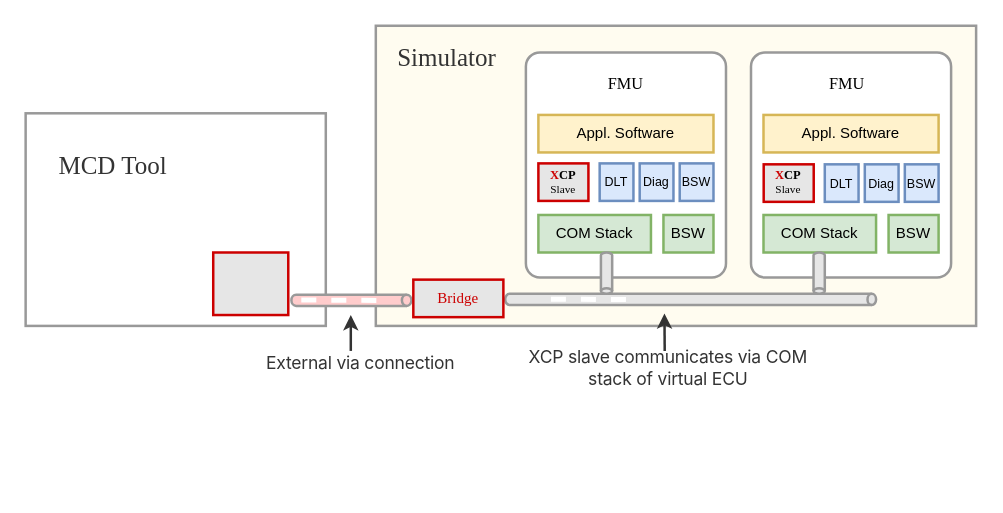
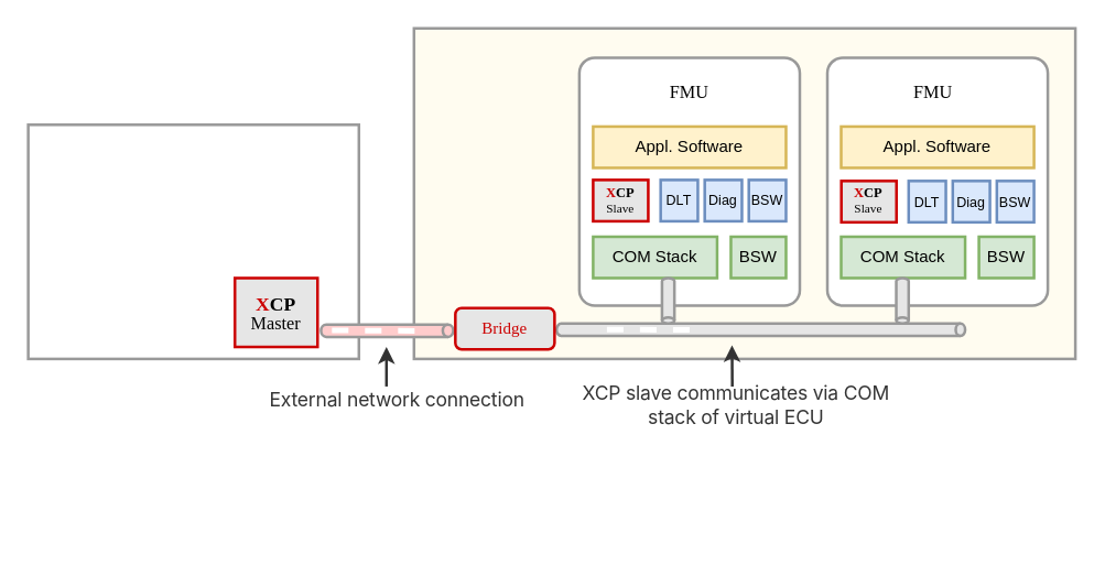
  <mxCell id="0" />
  <mxCell id="1" parent="0" />
  <mxCell id="2" value="" style="rounded=0;whiteSpace=wrap;html=1;strokeColor=#999999;strokeWidth=2;fillColor=default;" parent="1" vertex="1"><mxGeometry x="20" y="90" width="240" height="170" as="geometry" /></mxCell>
  <mxCell id="3" value="" style="rounded=0;whiteSpace=wrap;html=1;strokeWidth=2;strokeColor=#999999;fillColor=#FFFCF0;" parent="1" vertex="1"><mxGeometry x="300" y="20" width="480" height="240" as="geometry" /></mxCell>
  <mxCell id="4" value="" style="rounded=1;whiteSpace=wrap;html=1;strokeColor=#999999;strokeWidth=2;fillColor=#FFFFFF;arcSize=7;" parent="1" vertex="1"><mxGeometry x="420" y="41.3" width="160" height="180" as="geometry" /></mxCell>
  <mxCell id="5" value="" style="shape=cylinder3;whiteSpace=wrap;html=1;boundedLbl=1;backgroundOutline=1;size=3.826;strokeColor=#999999;strokeWidth=2;fillColor=#FFCCCC;rotation=90;" parent="1" vertex="1"><mxGeometry x="276" y="191.5" width="9" height="96" as="geometry" /></mxCell>
  <mxCell id="6" value="" style="endArrow=none;dashed=1;html=1;rounded=0;strokeWidth=7;strokeColor=#FFFFFF;jumpSize=6;startSize=6;endSize=6;" parent="1" edge="1"><mxGeometry width="50" height="50" relative="1" as="geometry"><mxPoint x="610" y="67.55" as="sourcePoint" /><mxPoint x="630" y="168.05" as="targetPoint" /></mxGeometry></mxCell>
  <mxCell id="7" value="Appl. Software" style="rounded=0;whiteSpace=wrap;html=1;strokeColor=#d6b656;strokeWidth=2;fillColor=#fff2cc;" parent="1" vertex="1"><mxGeometry x="430" y="91.3" width="140" height="30" as="geometry" /></mxCell>
  <mxCell id="8" value="&lt;font style=&quot;font-size: 10px;&quot;&gt;DLT&lt;/font&gt;" style="rounded=0;whiteSpace=wrap;html=1;strokeColor=#6c8ebf;strokeWidth=2;fillColor=#dae8fc;" parent="1" vertex="1"><mxGeometry x="479" y="130.05" width="27" height="30" as="geometry" /></mxCell>
  <mxCell id="9" value="COM Stack" style="rounded=0;whiteSpace=wrap;html=1;strokeColor=#82b366;strokeWidth=2;fillColor=#d5e8d4;" parent="1" vertex="1"><mxGeometry x="430" y="171.3" width="90" height="30" as="geometry" /></mxCell>
  <mxCell id="10" value="BSW" style="rounded=0;whiteSpace=wrap;html=1;strokeColor=#82b366;strokeWidth=2;fillColor=#d5e8d4;" parent="1" vertex="1"><mxGeometry x="530" y="171.3" width="40" height="30" as="geometry" /></mxCell>
  <mxCell id="11" value="" style="rounded=1;whiteSpace=wrap;html=1;strokeColor=#999999;strokeWidth=2;fillColor=#FFFFFF;arcSize=7;" parent="1" vertex="1"><mxGeometry x="600" y="41.3" width="160" height="180" as="geometry" /></mxCell>
  <mxCell id="12" value="Appl. Software" style="rounded=0;whiteSpace=wrap;html=1;strokeColor=#d6b656;strokeWidth=2;fillColor=#fff2cc;" parent="1" vertex="1"><mxGeometry x="610" y="91.3" width="140" height="30" as="geometry" /></mxCell>
  <mxCell id="13" value="COM Stack" style="rounded=0;whiteSpace=wrap;html=1;strokeColor=#82b366;strokeWidth=2;fillColor=#d5e8d4;" parent="1" vertex="1"><mxGeometry x="610" y="171.3" width="90" height="30" as="geometry" /></mxCell>
  <mxCell id="14" value="BSW" style="rounded=0;whiteSpace=wrap;html=1;strokeColor=#82b366;strokeWidth=2;fillColor=#d5e8d4;" parent="1" vertex="1"><mxGeometry x="710" y="171.3" width="40" height="30" as="geometry" /></mxCell>
  <mxCell id="15" value="" style="shape=cylinder3;whiteSpace=wrap;html=1;boundedLbl=1;backgroundOutline=1;size=3.432;strokeColor=#999999;strokeWidth=2;fillColor=#E6E6E6;rotation=90;" parent="1" vertex="1"><mxGeometry x="547.23" y="90.52" width="9" height="296.55" as="geometry" /></mxCell>
  <mxCell id="16" value="" style="shape=cylinder3;whiteSpace=wrap;html=1;boundedLbl=1;backgroundOutline=1;size=2.207;strokeColor=#999999;strokeWidth=2;fillColor=#E6E6E6;rotation=-180;" parent="1" vertex="1"><mxGeometry x="480" y="201.3" width="9" height="33" as="geometry" /></mxCell>
  <mxCell id="17" value="" style="shape=cylinder3;whiteSpace=wrap;html=1;boundedLbl=1;backgroundOutline=1;size=2.207;strokeColor=#999999;strokeWidth=2;fillColor=#E6E6E6;rotation=-180;" parent="1" vertex="1"><mxGeometry x="650" y="201.3" width="9" height="33" as="geometry" /></mxCell>
  <mxCell id="18" value="" style="rounded=0;whiteSpace=wrap;html=1;strokeColor=#CC0000;strokeWidth=2;fillColor=#E6E6E6;fontFamily=Verdana;" parent="1" vertex="1"><mxGeometry x="170" y="201.3" width="60" height="50" as="geometry" /></mxCell>
  <mxCell id="19" value="" style="rounded=0;whiteSpace=wrap;html=1;strokeColor=#CC0000;strokeWidth=2;fillColor=#E6E6E6;fontFamily=Verdana;" parent="1" vertex="1"><mxGeometry x="430" y="130.05" width="40" height="30" as="geometry" /></mxCell>
  <mxCell id="20" value="&lt;p style=&quot;line-height: 90%;&quot;&gt;&lt;/p&gt;&lt;div style=&quot;font-size: 12px; line-height: 100%;&quot;&gt;&lt;font style=&quot;font-size: 12px;&quot;&gt;&lt;b style=&quot;font-size: 10px;&quot;&gt;&lt;font style=&quot;font-size: 10px;&quot; data-font-src=&quot;https://fonts.googleapis.com/css?family=Akaya+Telivigala&quot;&gt;&lt;font style=&quot;font-size: 10px;&quot; color=&quot;#CC0000&quot;&gt;X&lt;/font&gt;&lt;font style=&quot;font-size: 10px;&quot; color=&quot;#000000&quot;&gt;CP&lt;/font&gt;&lt;/font&gt;&lt;/b&gt;&lt;/font&gt;&lt;/div&gt;&lt;div style=&quot;font-size: 9px; line-height: 100%;&quot;&gt;&lt;font style=&quot;font-size: 9px;&quot; color=&quot;#000000&quot;&gt;Slave&lt;/font&gt;&lt;font style=&quot;font-size: 12px;&quot;&gt;&lt;br&gt;&lt;/font&gt;&lt;/div&gt;&lt;p&gt;&lt;/p&gt;" style="text;html=1;strokeColor=none;fillColor=none;align=center;verticalAlign=middle;whiteSpace=wrap;rounded=0;strokeWidth=2;fontFamily=Verdana;fontSize=13;fontColor=#CC0000;" parent="1" vertex="1"><mxGeometry x="432.76" y="128.86" width="34.47" height="30" as="geometry" /></mxCell>
  <mxCell id="21" value="" style="rounded=0;whiteSpace=wrap;html=1;strokeColor=#CC0000;strokeWidth=2;fillColor=#E6E6E6;fontFamily=Verdana;" parent="1" vertex="1"><mxGeometry x="610.15" y="130.8" width="40" height="30" as="geometry" /></mxCell>
  <mxCell id="22" value="&lt;div style=&quot;font-size: 12px; line-height: 100%;&quot;&gt;&lt;font style=&quot;font-size: 12px;&quot;&gt;&lt;b style=&quot;font-size: 10px;&quot;&gt;&lt;font style=&quot;font-size: 10px;&quot; data-font-src=&quot;https://fonts.googleapis.com/css?family=Akaya+Telivigala&quot;&gt;&lt;font style=&quot;font-size: 10px;&quot; color=&quot;#CC0000&quot;&gt;X&lt;/font&gt;&lt;font style=&quot;font-size: 10px;&quot; color=&quot;#000000&quot;&gt;CP&lt;/font&gt;&lt;/font&gt;&lt;/b&gt;&lt;/font&gt;&lt;/div&gt;&lt;div style=&quot;font-size: 9px; line-height: 100%;&quot;&gt;&lt;font style=&quot;font-size: 9px;&quot; color=&quot;#000000&quot;&gt;Slave&lt;/font&gt;&lt;font style=&quot;font-size: 12px;&quot;&gt;&lt;br&gt;&lt;/font&gt;&lt;/div&gt;" style="text;html=1;strokeColor=none;fillColor=none;align=center;verticalAlign=middle;whiteSpace=wrap;rounded=0;strokeWidth=2;fontFamily=Verdana;fontSize=13;fontColor=#CC0000;" parent="1" vertex="1"><mxGeometry x="612.92" y="128.86" width="34.47" height="30" as="geometry" /></mxCell>
+ <mxCell id="23" value="&lt;div style=&quot;font-size: 15px; line-height: 100%;&quot;&gt;&lt;font style=&quot;font-size: 15px;&quot;&gt;&lt;b style=&quot;font-size: 14px;&quot;&gt;&lt;font style=&quot;font-size: 14px;&quot; data-font-src=&quot;https://fonts.googleapis.com/css?family=Akaya+Telivigala&quot;&gt;&lt;font style=&quot;font-size: 14px;&quot; color=&quot;#CC0000&quot;&gt;X&lt;/font&gt;&lt;font style=&quot;font-size: 14px;&quot; color=&quot;#000000&quot;&gt;CP&lt;/font&gt;&lt;/font&gt;&lt;/b&gt;&lt;/font&gt;&lt;/div&gt;&lt;div style=&quot;line-height: 100%;&quot;&gt;&lt;font style=&quot;font-size: 13px;&quot; color=&quot;#000000&quot;&gt;Master&lt;/font&gt;&lt;font style=&quot;font-size: 15px;&quot;&gt;&lt;br&gt;&lt;/font&gt;&lt;/div&gt;" style="text;html=1;strokeColor=none;fillColor=none;align=center;verticalAlign=middle;whiteSpace=wrap;rounded=0;strokeWidth=2;fontFamily=Verdana;fontSize=13;fontColor=#CC0000;" parent="1" vertex="1"><mxGeometry x="180" y="208.15" width="40" height="36.3" as="geometry" /></mxCell>
  <mxCell id="24" value="FMU" style="text;html=1;strokeColor=none;fillColor=none;align=center;verticalAlign=middle;whiteSpace=wrap;rounded=0;strokeWidth=2;fontFamily=Verdana;fontSize=13;fontColor=#000000;" parent="1" vertex="1"><mxGeometry x="470" y="51.3" width="60" height="30" as="geometry" /></mxCell>
  <mxCell id="25" value="FMU" style="text;html=1;strokeColor=none;fillColor=none;align=center;verticalAlign=middle;whiteSpace=wrap;rounded=0;strokeWidth=2;fontFamily=Verdana;fontSize=13;fontColor=#000000;" parent="1" vertex="1"><mxGeometry x="647.39" y="51.3" width="60" height="30" as="geometry" /></mxCell>
- <mxCell id="26" value="&lt;font style=&quot;font-size: 20px;&quot; color=&quot;#333333&quot;&gt;Simulator&lt;/font&gt;" style="text;html=1;strokeColor=none;fillColor=none;align=center;verticalAlign=middle;whiteSpace=wrap;rounded=0;strokeWidth=2;fontFamily=Verdana;fontSize=13;fontColor=#000000;" parent="1" vertex="1"><mxGeometry x="320" y="21.3" width="74.32" height="46.52" as="geometry" /></mxCell>
- <mxCell id="27" value="&lt;font color=&quot;#333333&quot;&gt;MCD Tool&lt;/font&gt;" style="text;html=1;strokeColor=none;fillColor=none;align=center;verticalAlign=middle;whiteSpace=wrap;rounded=0;strokeWidth=2;fontFamily=Verdana;fontSize=20;fontColor=#000000;" parent="1" vertex="1"><mxGeometry x="40" y="116.3" width="100" height="30" as="geometry" /></mxCell>
  <mxCell id="28" value="" style="endArrow=none;dashed=1;html=1;rounded=0;strokeColor=#FFFFFF;strokeWidth=4;fontFamily=Verdana;fontSize=20;fontColor=#000000;startSize=6;endSize=6;jumpSize=6;" parent="1" edge="1"><mxGeometry width="50" height="50" relative="1" as="geometry"><mxPoint x="240.42" y="239.29" as="sourcePoint" /><mxPoint x="310.42" y="239.71" as="targetPoint" /></mxGeometry></mxCell>
  <mxCell id="29" value="" style="endArrow=classic;html=1;rounded=0;strokeColor=#333333;strokeWidth=2;fontFamily=Verdana;fontSize=20;fontColor=#000000;startSize=6;endSize=6;jumpSize=6;" parent="1" edge="1"><mxGeometry width="50" height="50" relative="1" as="geometry"><mxPoint x="280" y="280" as="sourcePoint" /><mxPoint x="280" y="251.3" as="targetPoint" /></mxGeometry></mxCell>
  <mxCell id="30" value="" style="endArrow=none;dashed=1;html=1;rounded=0;strokeColor=#FFFFFF;strokeWidth=4;fontFamily=Verdana;fontSize=20;fontColor=#000000;startSize=6;endSize=6;jumpSize=6;" parent="1" edge="1"><mxGeometry width="50" height="50" relative="1" as="geometry"><mxPoint x="440" y="238.59" as="sourcePoint" /><mxPoint x="510" y="239.01" as="targetPoint" /></mxGeometry></mxCell>
- <mxCell id="31" value="&lt;font color=&quot;#CC0000&quot;&gt;Bridge&lt;/font&gt;" style="rounded=0;whiteSpace=wrap;html=1;strokeColor=#CC0000;strokeWidth=2;fillColor=#E6E6E6;fontFamily=Verdana;" parent="1" vertex="1"><mxGeometry x="330" y="223" width="72" height="30" as="geometry" /></mxCell>
+ <mxCell id="31" value="&lt;font color=&quot;#CC0000&quot;&gt;Bridge&lt;/font&gt;" style="whiteSpace=wrap;html=1;strokeColor=#CC0000;strokeWidth=2;fillColor=#E6E6E6;fontFamily=Verdana;rounded=1;" parent="1" vertex="1"><mxGeometry x="330" y="223" width="72" height="30" as="geometry" /></mxCell>
  <mxCell id="32" value="&lt;font style=&quot;font-size: 10px;&quot;&gt;Diag&lt;/font&gt;" style="rounded=0;whiteSpace=wrap;html=1;strokeColor=#6c8ebf;strokeWidth=2;fillColor=#dae8fc;" parent="1" vertex="1"><mxGeometry x="511" y="130.05" width="27" height="30" as="geometry" /></mxCell>
  <mxCell id="33" value="&lt;font style=&quot;font-size: 10px;&quot;&gt;BSW&lt;/font&gt;" style="rounded=0;whiteSpace=wrap;html=1;strokeColor=#6c8ebf;strokeWidth=2;fillColor=#dae8fc;" parent="1" vertex="1"><mxGeometry x="543" y="130.05" width="27" height="30" as="geometry" /></mxCell>
  <mxCell id="34" value="&lt;font style=&quot;font-size: 10px;&quot;&gt;DLT&lt;/font&gt;" style="rounded=0;whiteSpace=wrap;html=1;strokeColor=#6c8ebf;strokeWidth=2;fillColor=#dae8fc;" parent="1" vertex="1"><mxGeometry x="659" y="130.8" width="27" height="30" as="geometry" /></mxCell>
  <mxCell id="35" value="&lt;font style=&quot;font-size: 10px;&quot;&gt;Diag&lt;/font&gt;" style="rounded=0;whiteSpace=wrap;html=1;strokeColor=#6c8ebf;strokeWidth=2;fillColor=#dae8fc;" parent="1" vertex="1"><mxGeometry x="691" y="130.8" width="27" height="30" as="geometry" /></mxCell>
  <mxCell id="36" value="&lt;font style=&quot;font-size: 10px;&quot;&gt;BSW&lt;/font&gt;" style="rounded=0;whiteSpace=wrap;html=1;strokeColor=#6c8ebf;strokeWidth=2;fillColor=#dae8fc;" parent="1" vertex="1"><mxGeometry x="723" y="130.8" width="27" height="30" as="geometry" /></mxCell>
  <mxCell id="37" value="&lt;p style=&quot;line-height: 120%; font-size: 14px;&quot;&gt;&lt;font style=&quot;font-size: 14px;&quot;&gt;&lt;span style=&quot;color: rgba(0, 0, 0, 0.8); font-family: -apple-system, BlinkMacSystemFont, &amp;quot;Segoe UI&amp;quot;, Roboto, &amp;quot;Helvetica Neue&amp;quot;, Arial, sans-serif, &amp;quot;Apple Color Emoji&amp;quot;, &amp;quot;Segoe UI Emoji&amp;quot;, &amp;quot;Segoe UI Symbol&amp;quot;, &amp;quot;Noto Color Emoji&amp;quot;; font-style: normal; font-variant-ligatures: normal; font-variant-caps: normal; font-weight: 400; letter-spacing: -0.17px; text-align: start; text-indent: 0px; text-transform: none; word-spacing: 0px; -webkit-text-stroke-width: 0px; background-color: rgb(255, 255, 255); text-decoration-thickness: initial; text-decoration-style: initial; text-decoration-color: initial; display: inline !important; float: none;&quot;&gt;XCP slave communicates via COM stack of virtual ECU&lt;/span&gt;&lt;/font&gt;&lt;/p&gt;" style="text;html=1;strokeColor=none;fillColor=none;align=center;verticalAlign=middle;whiteSpace=wrap;rounded=0;strokeWidth=2;fontFamily=Verdana;fontSize=20;fontColor=#000000;" parent="1" vertex="1"><mxGeometry x="419.55" y="274" width="227.84" height="40" as="geometry" /></mxCell>
- <mxCell id="38" value="&lt;p style=&quot;line-height: 120%; font-size: 14px;&quot;&gt;&lt;font style=&quot;font-size: 14px;&quot;&gt;&lt;span style=&quot;color: rgba(0, 0, 0, 0.8); font-family: -apple-system, BlinkMacSystemFont, &amp;quot;Segoe UI&amp;quot;, Roboto, &amp;quot;Helvetica Neue&amp;quot;, Arial, sans-serif, &amp;quot;Apple Color Emoji&amp;quot;, &amp;quot;Segoe UI Emoji&amp;quot;, &amp;quot;Segoe UI Symbol&amp;quot;, &amp;quot;Noto Color Emoji&amp;quot;; font-style: normal; font-variant-ligatures: normal; font-variant-caps: normal; font-weight: 400; letter-spacing: -0.17px; text-align: start; text-indent: 0px; text-transform: none; word-spacing: 0px; -webkit-text-stroke-width: 0px; background-color: rgb(255, 255, 255); text-decoration-thickness: initial; text-decoration-style: initial; text-decoration-color: initial; display: inline !important; float: none;&quot;&gt;External via connection&lt;br&gt;&lt;/span&gt;&lt;/font&gt;&lt;/p&gt;" style="text;html=1;strokeColor=none;fillColor=none;align=center;verticalAlign=middle;whiteSpace=wrap;rounded=0;strokeWidth=2;fontFamily=Verdana;fontSize=20;fontColor=#000000;" parent="1" vertex="1"><mxGeometry x="174.16" y="270" width="227.84" height="40" as="geometry" /></mxCell>
+ <mxCell id="38" value="&lt;p style=&quot;line-height: 120%; font-size: 14px;&quot;&gt;&lt;font style=&quot;font-size: 14px;&quot;&gt;&lt;span style=&quot;color: rgba(0, 0, 0, 0.8); font-family: -apple-system, BlinkMacSystemFont, &amp;quot;Segoe UI&amp;quot;, Roboto, &amp;quot;Helvetica Neue&amp;quot;, Arial, sans-serif, &amp;quot;Apple Color Emoji&amp;quot;, &amp;quot;Segoe UI Emoji&amp;quot;, &amp;quot;Segoe UI Symbol&amp;quot;, &amp;quot;Noto Color Emoji&amp;quot;; font-style: normal; font-variant-ligatures: normal; font-variant-caps: normal; font-weight: 400; letter-spacing: -0.17px; text-align: start; text-indent: 0px; text-transform: none; word-spacing: 0px; -webkit-text-stroke-width: 0px; background-color: rgb(255, 255, 255); text-decoration-thickness: initial; text-decoration-style: initial; text-decoration-color: initial; display: inline !important; float: none;&quot;&gt;External network connection&lt;br&gt;&lt;/span&gt;&lt;/font&gt;&lt;/p&gt;" style="text;html=1;strokeColor=none;fillColor=none;align=center;verticalAlign=middle;whiteSpace=wrap;rounded=0;strokeWidth=2;fontFamily=Verdana;fontSize=20;fontColor=#000000;" parent="1" vertex="1"><mxGeometry x="174.16" y="270" width="227.84" height="40" as="geometry" /></mxCell>
  <mxCell id="39" value="" style="endArrow=classic;html=1;rounded=0;strokeColor=#333333;strokeWidth=2;fontFamily=Verdana;fontSize=20;fontColor=#000000;startSize=6;endSize=6;jumpSize=6;" parent="1" edge="1"><mxGeometry width="50" height="50" relative="1" as="geometry"><mxPoint x="531" y="280" as="sourcePoint" /><mxPoint x="530.79" y="250" as="targetPoint" /></mxGeometry></mxCell>
